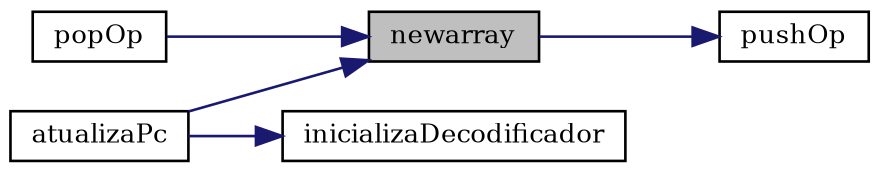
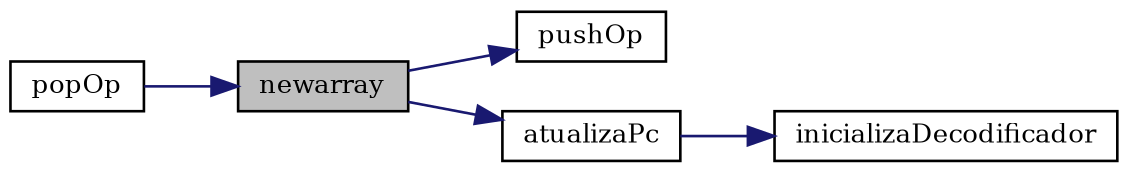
  digraph {
    fontname="DejaVu Serif"
    rankdir=LR
    node [color=black fillcolor=white fontname="DejaVu Serif" fontsize=10 shape=record style=filled]
    edge [color=midnightblue fontname="DejaVu Serif" fontsize=10 labelfontname=Helvetica labelfontsize=10 style=solid]
    n1 [fillcolor=grey75 fontcolor=black height=0.2 label=newarray width=0.4]
    n2 [height=0.2 label=pushOp width=0.4]
    n3 [height=0.2 label=atualizaPc width=0.4]
    n4 [height=0.2 label=popOp width=0.4]
    n5 [height=0.2 label=inicializaDecodificador width=0.4]
    n1 -> n2
-   n3 -> n1
+   n1 -> n3
    n3 -> n5
    n4 -> n1
  }
